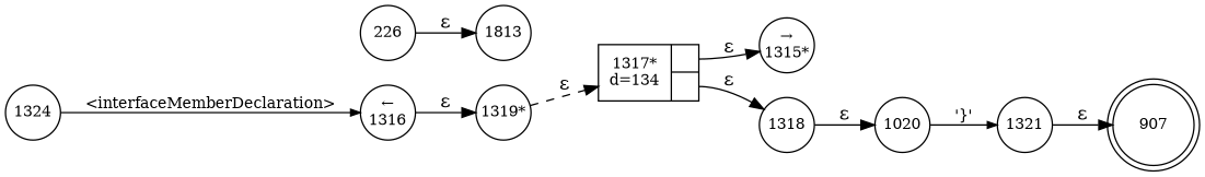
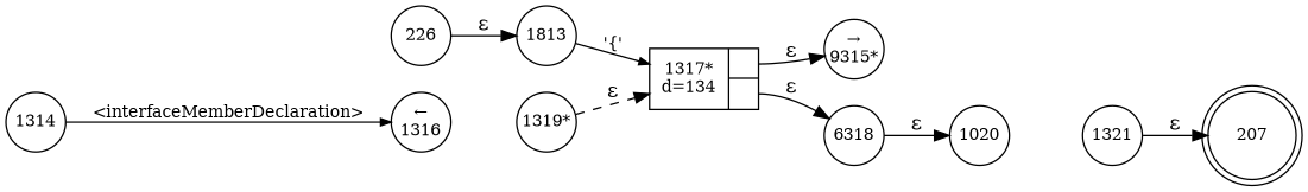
  digraph {
    fontname="DejaVu Serif"
    rankdir=LR
    node [fixedsize=true fontname="DejaVu Serif" fontsize=11 shape=circle peripheries=1]
    edge [fontname="DejaVu Serif"]
-   n1 [label=907 shape=doublecircle width=.6 peripheries=""]
+   n1 [label=207 shape=doublecircle width=.6 peripheries=""]
    n2 [label=1813 width=.55]
    n3 [fixedsize=false label="{1317*\nd=134|{<p0>|<p1>}}" shape=record]
-   n4 [label="&rarr;\n1315*" width=.55]
-   n5 [label=1318 width=.55]
-   n6 [label=1324 width=.55]
+   n4 [label="&rarr;\n9315*" width=.55]
+   n5 [label=6318 width=.55]
+   n6 [label=1314 width=.55]
    n7 [label="&larr;\n1316" width=.55]
    n8 [label="1319*" width=.55]
    n9 [label=1020 width=.55]
    n10 [label=1321 width=.55]
    n11 [label=226 width=.55]
+   n2 -> n3 [arrowhead=normal arrowsize=.7 fontsize=11 label="'{'"]
    n3 -> n4 [label="&epsilon;" tailport=p0]
    n3 -> n5 [label="&epsilon;" tailport=p1]
    n5 -> n9 [label="&epsilon;"]
    n6 -> n7 [arrowhead=normal arrowsize=.7 fontsize=11 label="<interfaceMemberDeclaration>"]
-   n7 -> n8 [label="&epsilon;"]
    n8 -> n3 [label="&epsilon;" style=dashed]
-   n9 -> n10 [arrowhead=normal arrowsize=.7 fontsize=11 label="'}'"]
    n10 -> n1 [label="&epsilon;"]
    n11 -> n2 [label="&epsilon;"]
  }
